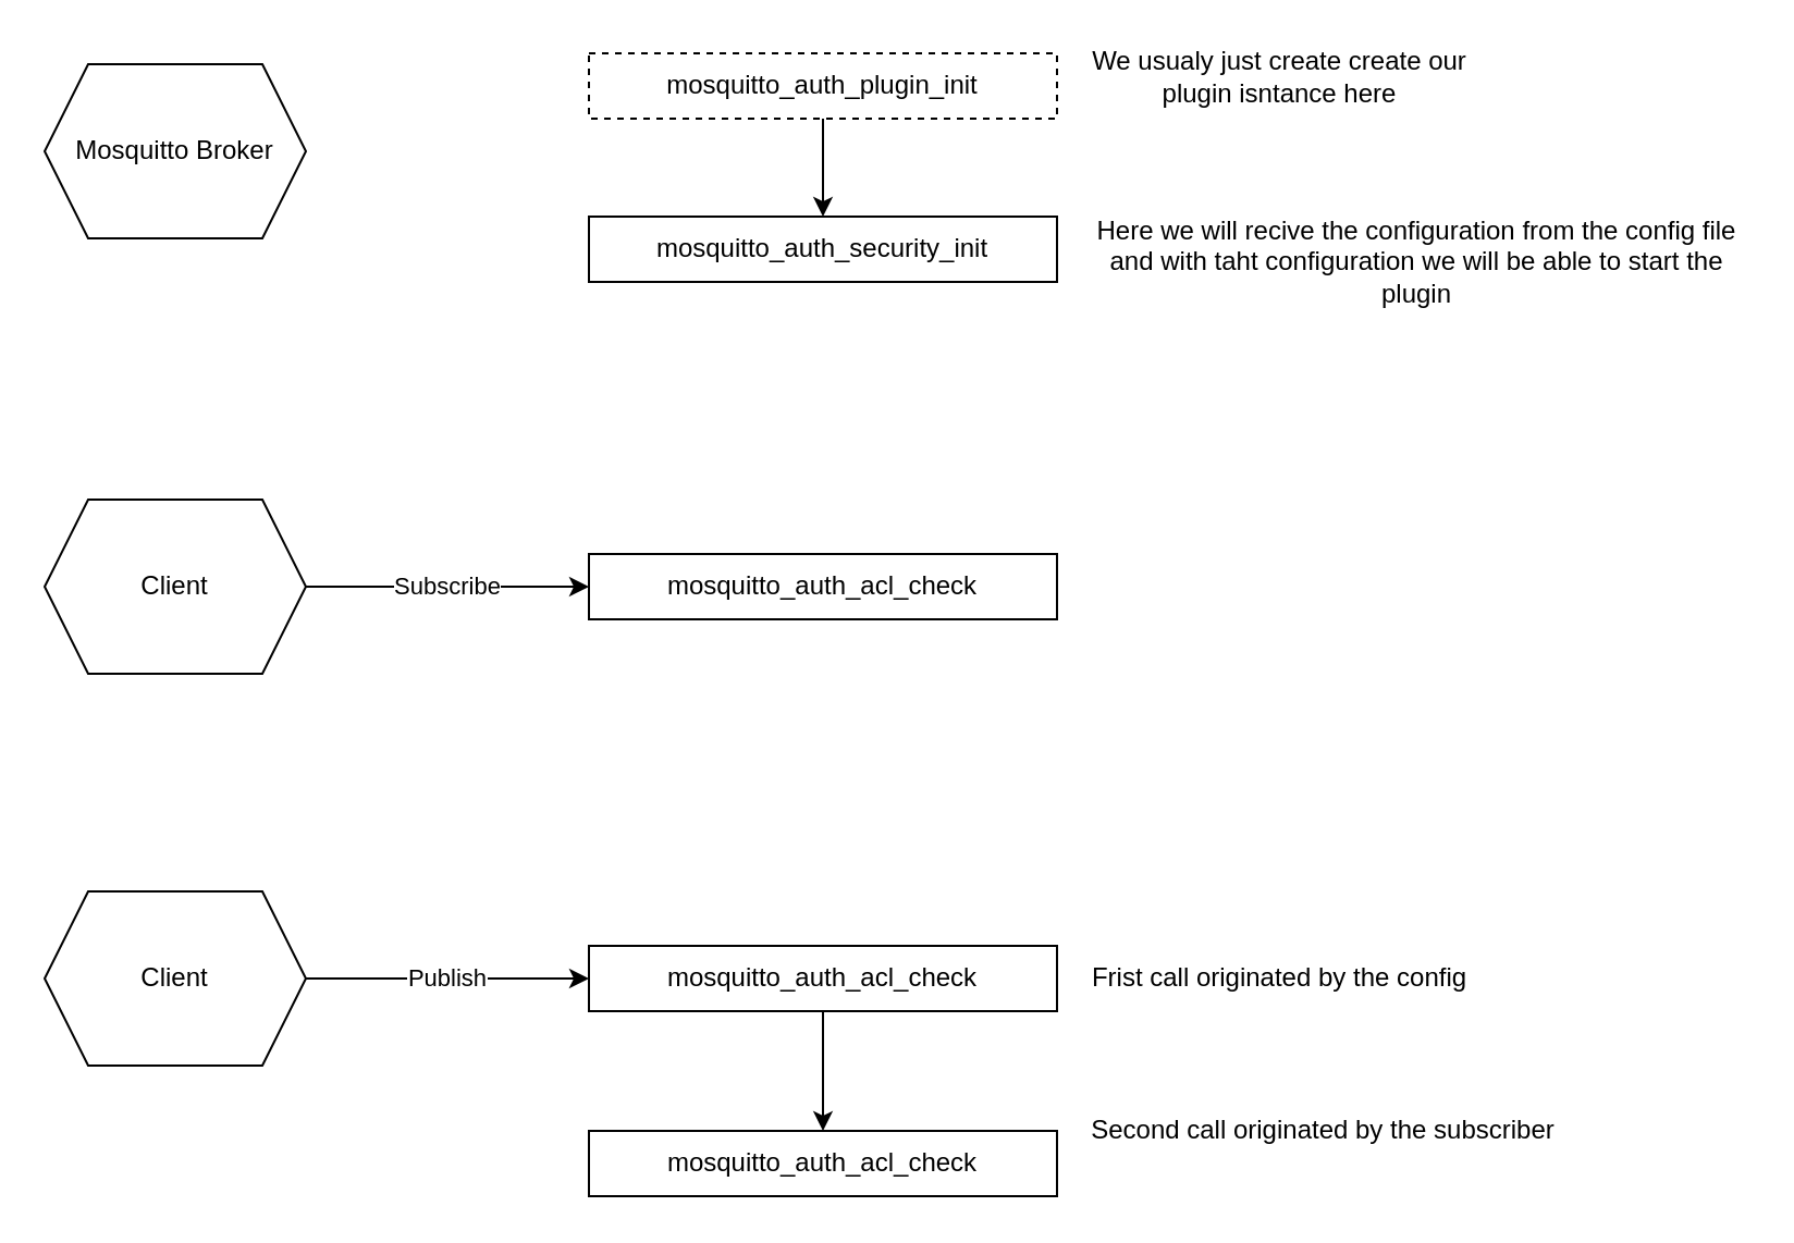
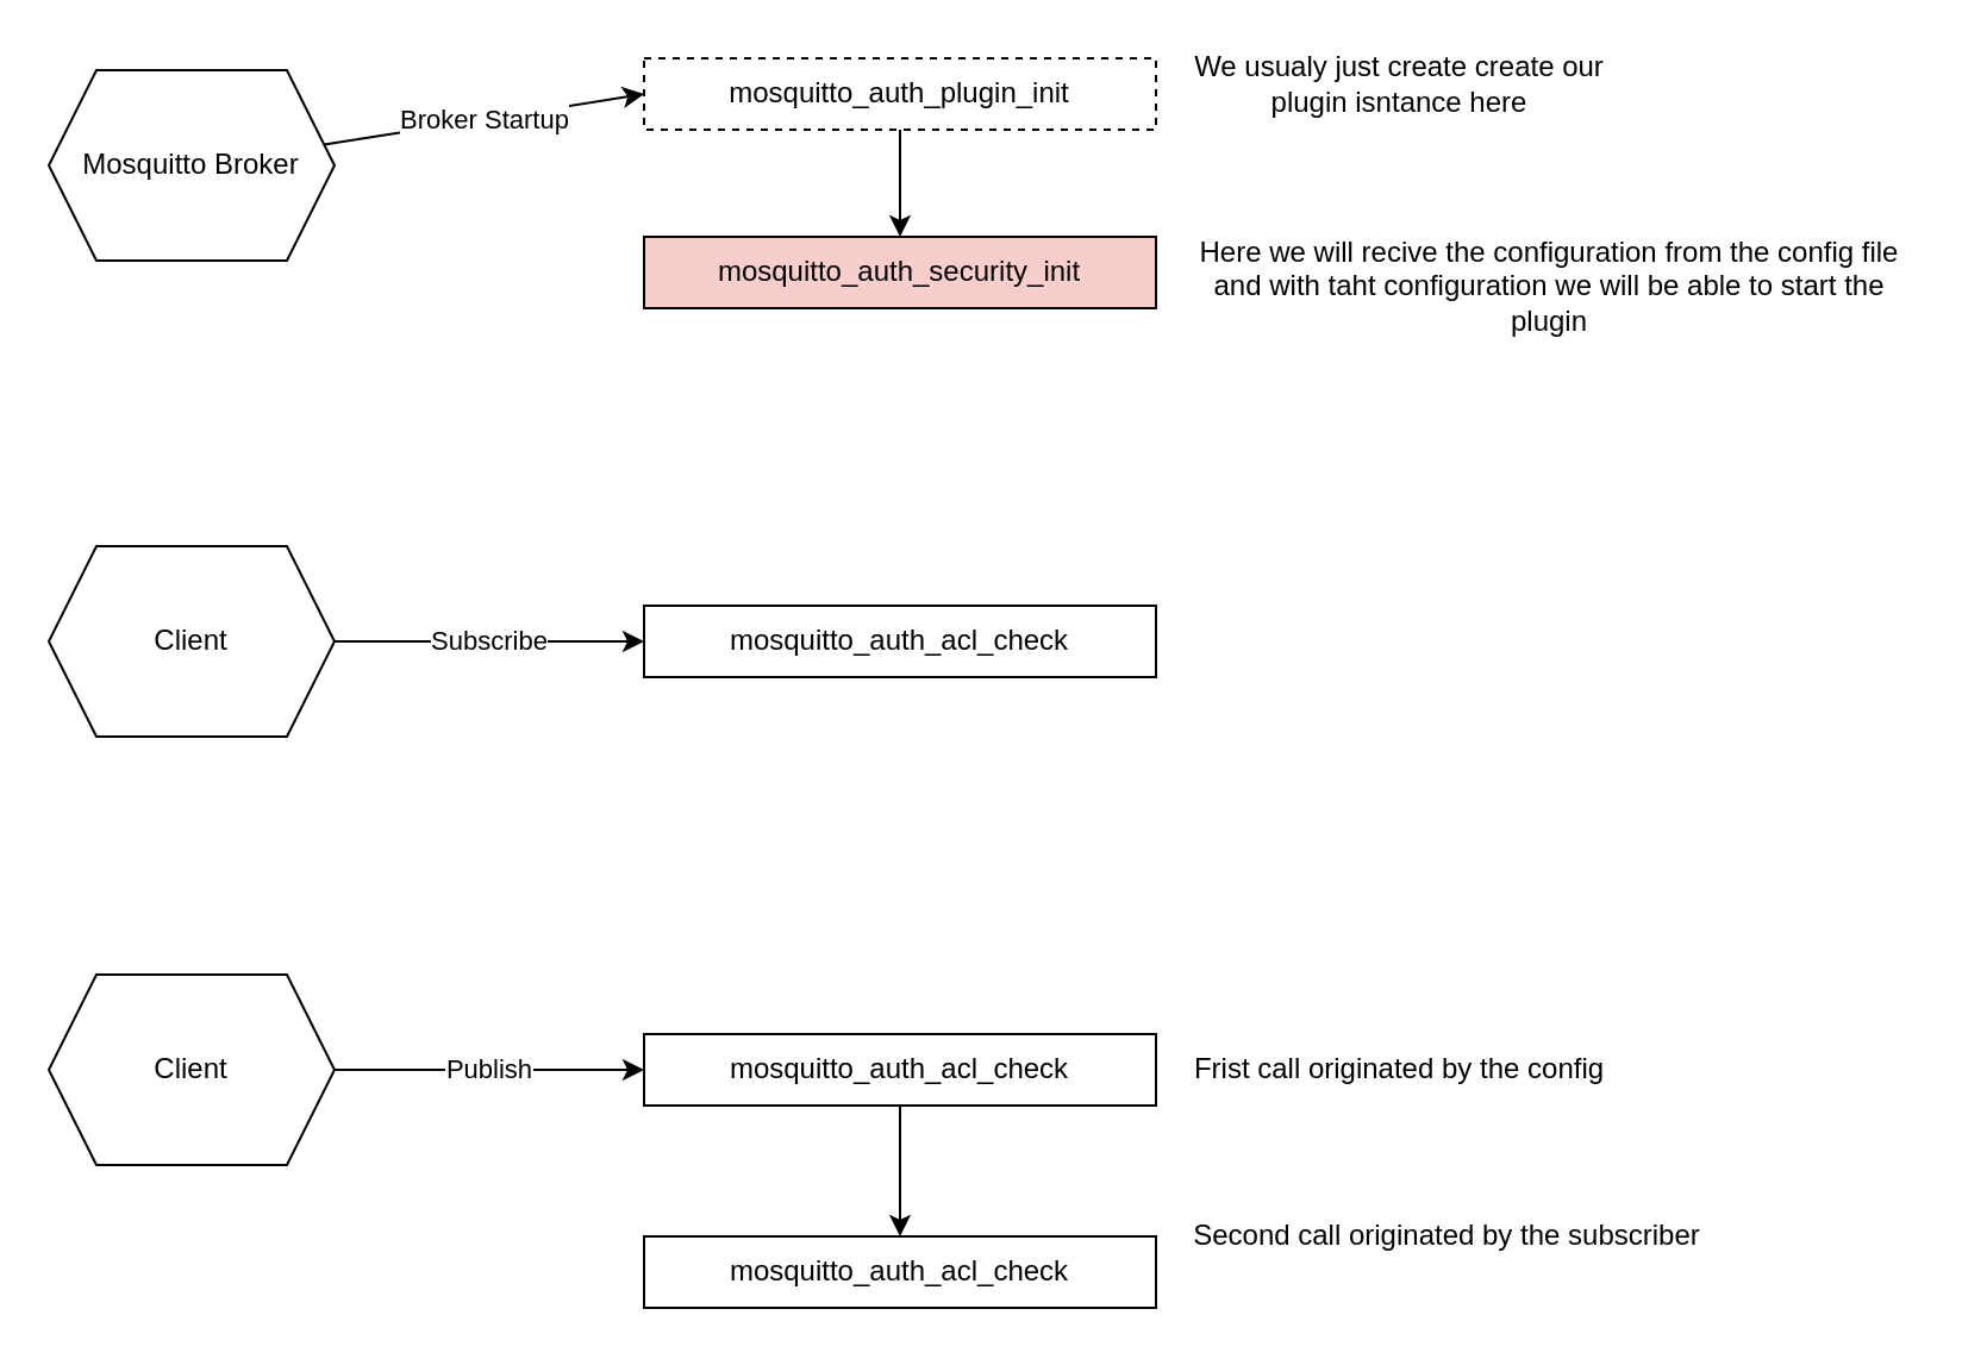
  <mxCell id="0" />
  <mxCell id="1" parent="0" />
+ <mxCell id="2" value="Broker Startup" style="edgeStyle=none;html=1;entryX=0;entryY=0.5;entryDx=0;entryDy=0;" parent="1" source="3" target="5" edge="1"><mxGeometry relative="1" as="geometry"><mxPoint x="230" y="39" as="targetPoint" /></mxGeometry></mxCell>
  <mxCell id="3" value="Mosquitto Broker" style="shape=hexagon;perimeter=hexagonPerimeter2;whiteSpace=wrap;html=1;fixedSize=1;" parent="1" vertex="1"><mxGeometry x="20" y="29" width="120" height="80" as="geometry" /></mxCell>
  <mxCell id="4" style="edgeStyle=none;html=1;" parent="1" source="5" edge="1"><mxGeometry relative="1" as="geometry"><mxPoint x="377.5" y="99" as="targetPoint" /></mxGeometry></mxCell>
  <mxCell id="5" value="mosquitto_auth_plugin_init" style="rounded=0;whiteSpace=wrap;html=1;dashed=1;" parent="1" vertex="1"><mxGeometry x="270" y="24" width="215" height="30" as="geometry" /></mxCell>
- <mxCell id="6" value="mosquitto_auth_security_init" style="rounded=0;whiteSpace=wrap;html=1;" parent="1" vertex="1"><mxGeometry x="270" y="99" width="215" height="30" as="geometry" /></mxCell>
+ <mxCell id="6" value="mosquitto_auth_security_init" style="rounded=0;whiteSpace=wrap;html=1;fillColor=#f8cecc;" parent="1" vertex="1"><mxGeometry x="270" y="99" width="215" height="30" as="geometry" /></mxCell>
  <mxCell id="7" value="Subscribe" style="edgeStyle=none;html=1;entryX=0;entryY=0.5;entryDx=0;entryDy=0;" parent="1" source="8" target="9" edge="1"><mxGeometry relative="1" as="geometry"><mxPoint x="230" y="269" as="targetPoint" /></mxGeometry></mxCell>
  <mxCell id="8" value="Client" style="shape=hexagon;perimeter=hexagonPerimeter2;whiteSpace=wrap;html=1;fixedSize=1;" parent="1" vertex="1"><mxGeometry x="20" y="229" width="120" height="80" as="geometry" /></mxCell>
  <mxCell id="9" value="mosquitto_auth_acl_check" style="rounded=0;whiteSpace=wrap;html=1;" parent="1" vertex="1"><mxGeometry x="270" y="254" width="215" height="30" as="geometry" /></mxCell>
  <mxCell id="10" value="Publish" style="edgeStyle=none;html=1;entryX=0;entryY=0.5;entryDx=0;entryDy=0;" parent="1" source="11" target="13" edge="1"><mxGeometry relative="1" as="geometry"><mxPoint x="230" y="449" as="targetPoint" /></mxGeometry></mxCell>
  <mxCell id="11" value="Client" style="shape=hexagon;perimeter=hexagonPerimeter2;whiteSpace=wrap;html=1;fixedSize=1;" parent="1" vertex="1"><mxGeometry x="20" y="409" width="120" height="80" as="geometry" /></mxCell>
  <mxCell id="12" style="edgeStyle=none;html=1;" parent="1" source="13" edge="1"><mxGeometry relative="1" as="geometry"><mxPoint x="377.5" y="519" as="targetPoint" /></mxGeometry></mxCell>
  <mxCell id="13" value="mosquitto_auth_acl_check" style="rounded=0;whiteSpace=wrap;html=1;" parent="1" vertex="1"><mxGeometry x="270" y="434" width="215" height="30" as="geometry" /></mxCell>
  <mxCell id="14" value="mosquitto_auth_acl_check" style="rounded=0;whiteSpace=wrap;html=1;" parent="1" vertex="1"><mxGeometry x="270" y="519" width="215" height="30" as="geometry" /></mxCell>
  <mxCell id="15" value="Frist call originated by the config" style="text;html=1;strokeColor=none;fillColor=none;align=center;verticalAlign=middle;whiteSpace=wrap;rounded=0;" parent="1" vertex="1"><mxGeometry x="495" y="434" width="185" height="30" as="geometry" /></mxCell>
  <mxCell id="16" value="Second call originated by the subscriber" style="text;html=1;strokeColor=none;fillColor=none;align=center;verticalAlign=middle;whiteSpace=wrap;rounded=0;" parent="1" vertex="1"><mxGeometry x="495" y="504" width="225" height="30" as="geometry" /></mxCell>
  <mxCell id="17" value="We usualy just create create our plugin isntance here" style="text;html=1;strokeColor=none;fillColor=none;align=center;verticalAlign=middle;whiteSpace=wrap;rounded=0;" vertex="1" parent="1"><mxGeometry x="495" y="20" width="185" height="30" as="geometry" /></mxCell>
  <mxCell id="18" value="Here we will recive the configuration from the config file and with taht configuration we will be able to start the plugin" style="text;html=1;strokeColor=none;fillColor=none;align=center;verticalAlign=middle;whiteSpace=wrap;rounded=0;" vertex="1" parent="1"><mxGeometry x="499" y="102" width="303" height="36" as="geometry" /></mxCell>
